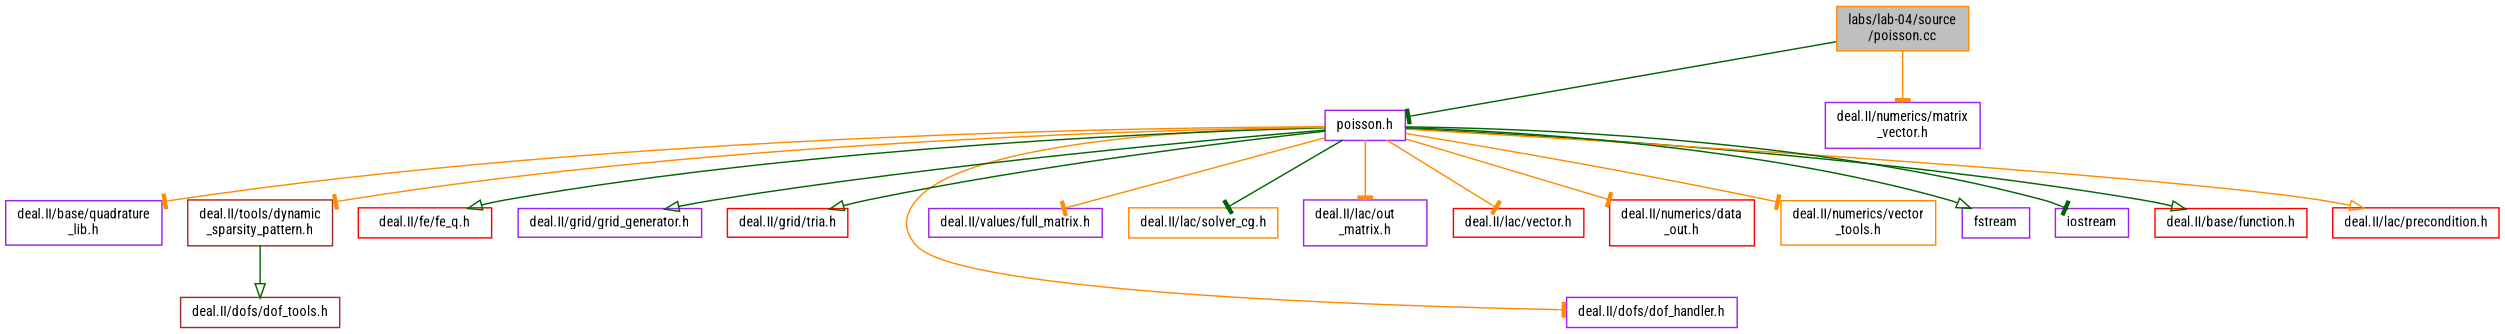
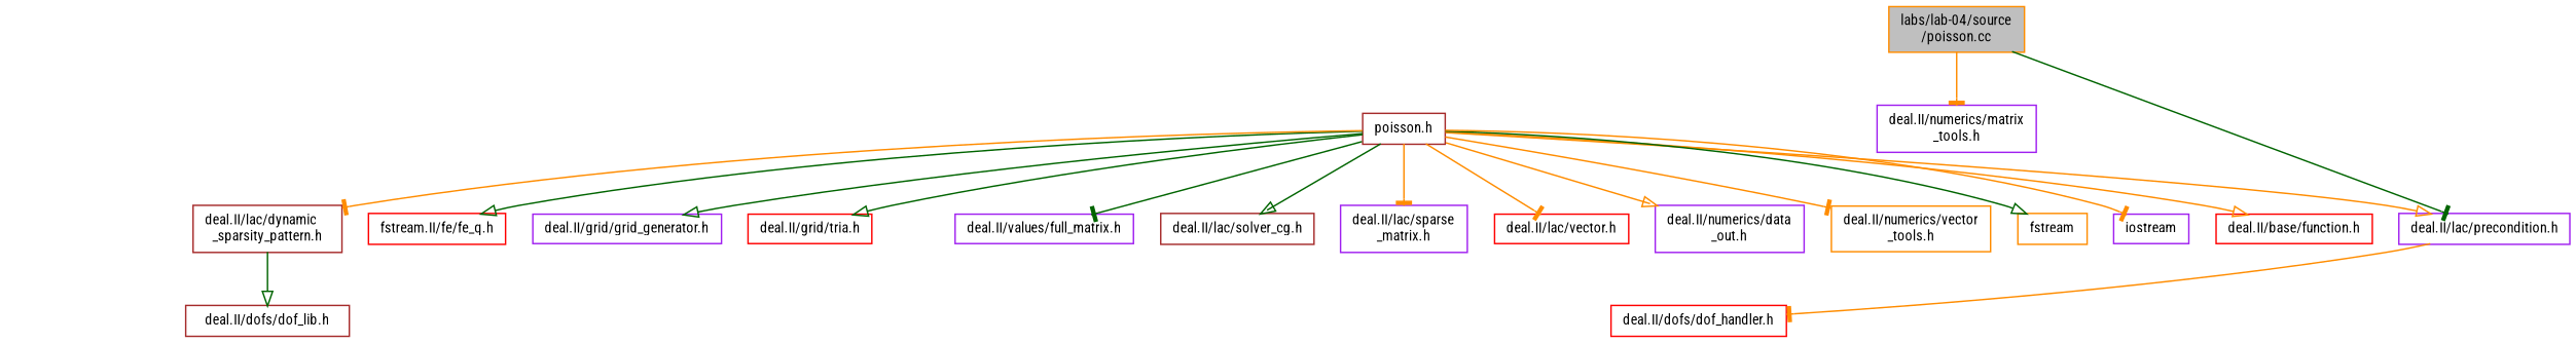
  digraph {
    fontname="Roboto Condensed"
    node [color=purple fontname="Roboto Condensed" fontsize=10 shape=record]
    edge [arrowhead=tee color=darkorange fontname="Roboto Condensed" fontsize=10 labelfontname=Helvetica labelfontsize=10 style=solid]
    n1 [color=darkorange fillcolor=grey75 fontcolor=black height=0.2 label="labs/lab-04/source\l/poisson.cc" style=filled width=0.4]
-   n2 [height=0.2 label="poisson.h" width=0.4]
-   n3 [height=0.2 label="deal.II/numerics/matrix\l_vector.h" width=0.4]
+   n2 [color=brown height=0.2 label="poisson.h" width=0.4]
+   n3 [height=0.2 label="deal.II/numerics/matrix\l_tools.h" width=0.4]
    n4 [color=red height=0.2 label="deal.II/base/function.h" width=0.4]
-   n5 [height=0.2 label="deal.II/base/quadrature\l_lib.h" width=0.4]
-   n6 [height=0.2 label="deal.II/dofs/dof_handler.h" width=0.4]
-   n7 [color=red height=0.2 label="deal.II/fe/fe_q.h" width=0.4]
+   n6 [color=red height=0.2 label="deal.II/dofs/dof_handler.h" width=0.4]
+   n7 [color=red height=0.2 label="fstream.II/fe/fe_q.h" width=0.4]
    n8 [height=0.2 label="deal.II/grid/grid_generator.h" width=0.4]
    n9 [color=red height=0.2 label="deal.II/grid/tria.h" width=0.4]
-   n10 [color=brown height=0.2 label="deal.II/tools/dynamic\l_sparsity_pattern.h" width=0.4]
+   n10 [color=brown height=0.2 label="deal.II/lac/dynamic\l_sparsity_pattern.h" width=0.4]
    n11 [height=0.2 label="deal.II/values/full_matrix.h" width=0.4]
-   n12 [color=red height=0.2 label="deal.II/lac/precondition.h" width=0.4]
-   n13 [color=darkorange height=0.2 label="deal.II/lac/solver_cg.h" width=0.4]
-   n14 [height=0.2 label="deal.II/lac/out\l_matrix.h" width=0.4]
+   n12 [height=0.2 label="deal.II/lac/precondition.h" width=0.4]
+   n13 [color=brown height=0.2 label="deal.II/lac/solver_cg.h" width=0.4]
+   n14 [height=0.2 label="deal.II/lac/sparse\l_matrix.h" width=0.4]
    n15 [color=red height=0.2 label="deal.II/lac/vector.h" width=0.4]
-   n16 [color=red height=0.2 label="deal.II/numerics/data\l_out.h" width=0.4]
+   n16 [height=0.2 label="deal.II/numerics/data\l_out.h" width=0.4]
    n17 [color=darkorange height=0.2 label="deal.II/numerics/vector\l_tools.h" width=0.4]
-   n18 [height=0.2 label=fstream width=0.4]
+   n18 [color=darkorange height=0.2 label=fstream width=0.4]
    n19 [height=0.2 label=iostream width=0.4]
-   n20 [color=brown height=0.2 label="deal.II/dofs/dof_tools.h" width=0.4]
-   n1 -> n2 [color=darkgreen]
+   n20 [color=brown height=0.2 label="deal.II/dofs/dof_lib.h" width=0.4]
+   n1 -> n12 [color=darkgreen]
    n1 -> n3
-   n2 -> n4 [arrowhead=onormal color=darkgreen]
-   n2 -> n5
-   n2 -> n6
+   n2 -> n4 [arrowhead=onormal]
+   n12 -> n6
    n2 -> n7 [arrowhead=onormal color=darkgreen]
    n2 -> n8 [arrowhead=onormal color=darkgreen]
    n2 -> n9 [arrowhead=onormal color=darkgreen]
    n2 -> n10
-   n2 -> n11
+   n2 -> n11 [color=darkgreen]
    n2 -> n12 [arrowhead=onormal]
-   n2 -> n13 [color=darkgreen]
+   n2 -> n13 [arrowhead=onormal color=darkgreen]
    n2 -> n14
    n2 -> n15
-   n2 -> n16
+   n2 -> n16 [arrowhead=onormal]
    n2 -> n17
    n2 -> n18 [arrowhead=onormal color=darkgreen]
-   n2 -> n19 [color=darkgreen]
+   n2 -> n19
    n10 -> n20 [arrowhead=onormal color=darkgreen]
  }
